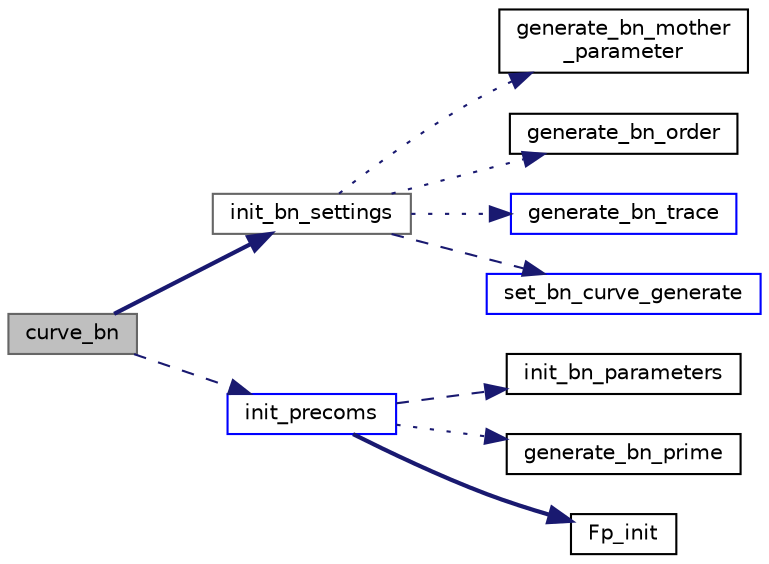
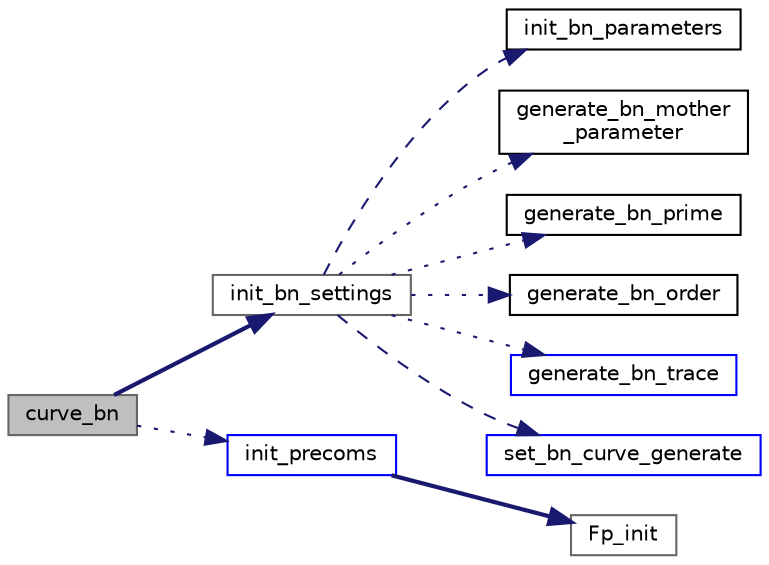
  digraph {
    rankdir=LR
    node [color=black fillcolor=white fontname=Helvetica fontsize=10 shape=record style=filled]
    edge [color=midnightblue fontname=Helvetica fontsize=10 labelfontname=Helvetica labelfontsize=10 style=dotted]
    n1 [color=gray40 fillcolor=grey75 fontcolor=black height=0.2 label=curve_bn width=0.4]
    n2 [color=gray40 height=0.2 label=init_bn_settings width=0.4]
    n3 [color=blue height=0.2 label=init_precoms width=0.4]
    n4 [height=0.2 label=init_bn_parameters width=0.4]
    n5 [height=0.2 label="generate_bn_mother\l_parameter" width=0.4]
    n6 [height=0.2 label=generate_bn_prime width=0.4]
    n7 [height=0.2 label=generate_bn_order width=0.4]
    n8 [color=blue height=0.2 label=generate_bn_trace width=0.4]
    n9 [color=blue height=0.2 label=set_bn_curve_generate width=0.4]
-   n10 [height=0.2 label=Fp_init width=0.4]
+   n10 [color=gray40 height=0.2 label=Fp_init width=0.4]
    n1 -> n2 [style=bold]
-   n1 -> n3 [style=dashed]
-   n3 -> n4 [style=dashed]
+   n1 -> n3
+   n2 -> n4 [style=dashed]
    n2 -> n5
-   n3 -> n6
+   n2 -> n6
    n2 -> n7
    n2 -> n8
    n2 -> n9 [style=dashed]
    n3 -> n10 [style=bold]
  }
